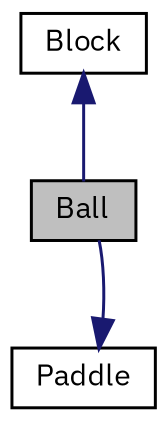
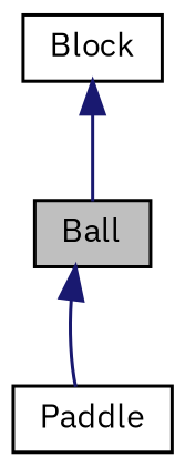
  digraph {
    fontname="IBM Plex Sans"
    node [color=black fillcolor=white fontname="IBM Plex Sans" fontsize=10 shape=record style=filled]
    edge [color=midnightblue dir=back fontname="IBM Plex Sans" fontsize=10 labelfontname=Helvetica labelfontsize=10 style=solid]
    n1 [fillcolor=grey75 fontcolor=black height=0.2 label=Ball width=0.4]
    n2 [height=0.2 label=Paddle width=0.4]
    n3 [height=0.2 label=Block width=0.4]
-   n2 -> n1
+   n1 -> n2
    n3 -> n1
  }
